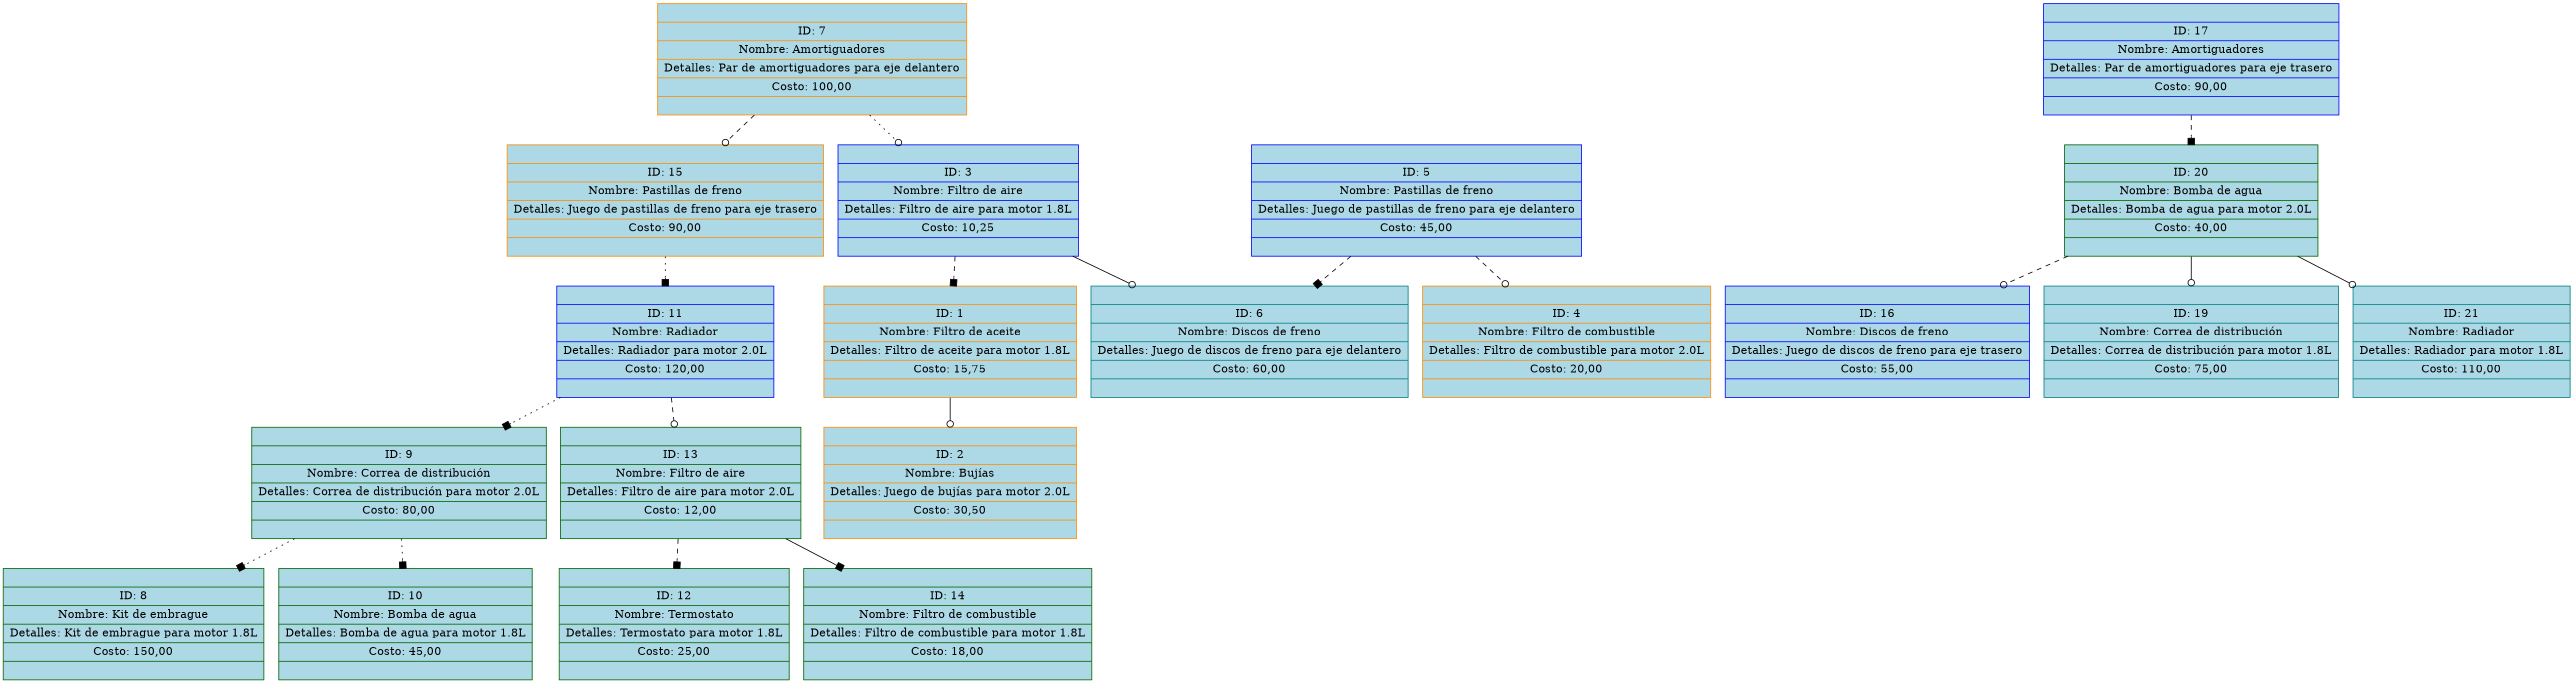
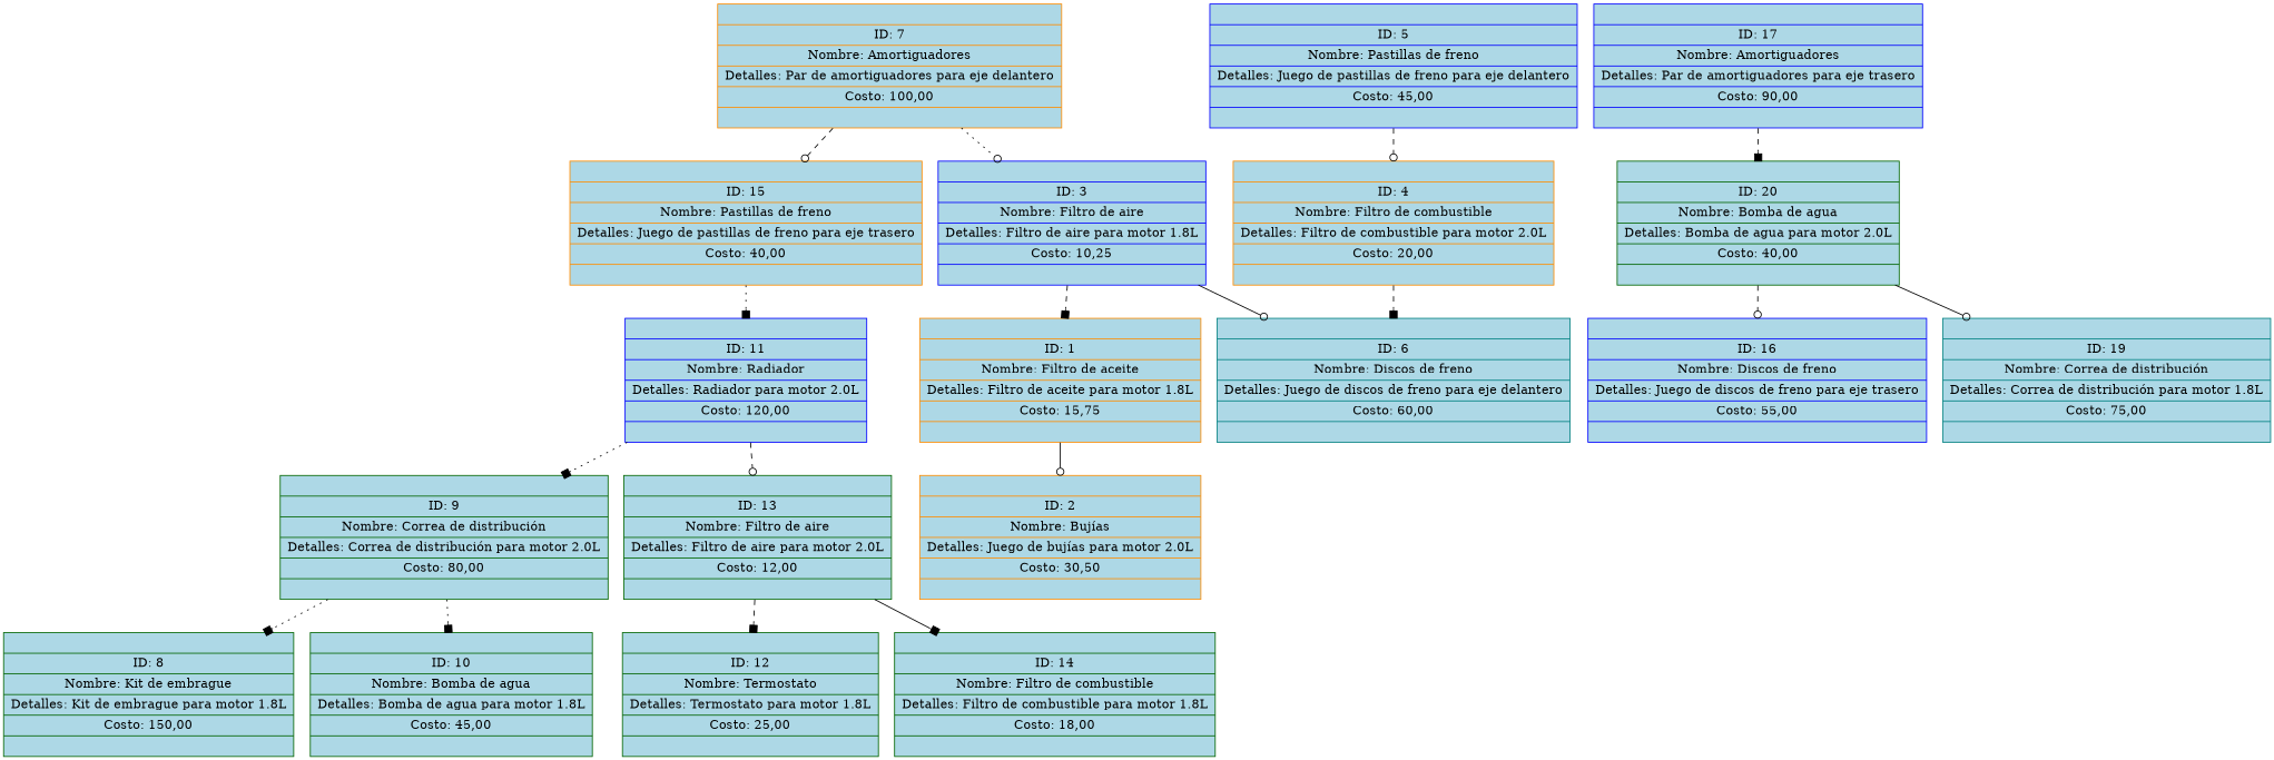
  digraph {
    node [color=darkgreen fillcolor=lightblue shape=record style=filled]
    edge [arrowhead=odot style=dashed]
    n1 [color=darkorange label="{<izq> | ID: 7 | Nombre: Amortiguadores | Detalles: Par de amortiguadores para eje delantero |Costo: 100,00 | <der>}"]
    n2 [color=blue label="{<izq> | ID: 3 | Nombre: Filtro de aire | Detalles: Filtro de aire para motor 1.8L |Costo: 10,25 | <der>}"]
-   n3 [color=darkorange label="{<izq> | ID: 15 | Nombre: Pastillas de freno | Detalles: Juego de pastillas de freno para eje trasero |Costo: 90,00 | <der>}"]
+   n3 [color=darkorange label="{<izq> | ID: 15 | Nombre: Pastillas de freno | Detalles: Juego de pastillas de freno para eje trasero |Costo: 40,00 | <der>}"]
    n4 [color=darkorange label="{<izq> | ID: 1 | Nombre: Filtro de aceite | Detalles: Filtro de aceite para motor 1.8L |Costo: 15,75 | <der>}"]
    n5 [color=teal label="{<izq> | ID: 6 | Nombre: Discos de freno | Detalles: Juego de discos de freno para eje delantero |Costo: 60,00 | <der>}"]
    n6 [color=blue label="{<izq> | ID: 11 | Nombre: Radiador | Detalles: Radiador para motor 2.0L |Costo: 120,00 | <der>}"]
    n7 [color=darkorange label="{<izq> | ID: 2 | Nombre: Bujías | Detalles: Juego de bujías para motor 2.0L |Costo: 30,50 | <der>}"]
    n8 [color=blue label="{<izq> | ID: 5 | Nombre: Pastillas de freno | Detalles: Juego de pastillas de freno para eje delantero |Costo: 45,00 | <der>}"]
    n9 [color=darkorange label="{<izq> | ID: 4 | Nombre: Filtro de combustible | Detalles: Filtro de combustible para motor 2.0L |Costo: 20,00 | <der>}"]
    n10 [label="{<izq> | ID: 9 | Nombre: Correa de distribución | Detalles: Correa de distribución para motor 2.0L |Costo: 80,00 | <der>}"]
    n11 [label="{<izq> | ID: 13 | Nombre: Filtro de aire | Detalles: Filtro de aire para motor 2.0L |Costo: 12,00 | <der>}"]
    n12 [color=blue label="{<izq> | ID: 17 | Nombre: Amortiguadores | Detalles: Par de amortiguadores para eje trasero |Costo: 90,00 | <der>}"]
    n13 [label="{<izq> | ID: 20 | Nombre: Bomba de agua | Detalles: Bomba de agua para motor 2.0L |Costo: 40,00 | <der>}"]
    n14 [label="{<izq> | ID: 8 | Nombre: Kit de embrague | Detalles: Kit de embrague para motor 1.8L |Costo: 150,00 | <der>}"]
    n15 [label="{<izq> | ID: 10 | Nombre: Bomba de agua | Detalles: Bomba de agua para motor 1.8L |Costo: 45,00 | <der>}"]
    n16 [label="{<izq> | ID: 12 | Nombre: Termostato | Detalles: Termostato para motor 1.8L |Costo: 25,00 | <der>}"]
    n17 [label="{<izq> | ID: 14 | Nombre: Filtro de combustible | Detalles: Filtro de combustible para motor 1.8L |Costo: 18,00 | <der>}"]
    n18 [color=blue label="{<izq> | ID: 16 | Nombre: Discos de freno | Detalles: Juego de discos de freno para eje trasero |Costo: 55,00 | <der>}"]
    n19 [color=teal label="{<izq> | ID: 19 | Nombre: Correa de distribución | Detalles: Correa de distribución para motor 1.8L |Costo: 75,00 | <der>}"]
-   n20 [color=teal label="{<izq> | ID: 21 | Nombre: Radiador | Detalles: Radiador para motor 1.8L |Costo: 110,00 | <der>}"]
    n1 -> n2 [style=dotted]
    n1 -> n3
    n2 -> n4 [arrowhead=box]
    n2 -> n5 [style=solid]
    n3 -> n6 [arrowhead=box style=dotted]
    n4 -> n7 [style=solid]
    n6 -> n10 [arrowhead=box style=dotted]
    n6 -> n11
-   n8 -> n5 [arrowhead=box]
+   n9 -> n5 [arrowhead=box]
    n8 -> n9
    n10 -> n14 [arrowhead=box style=dotted]
    n10 -> n15 [arrowhead=box style=dotted]
    n11 -> n16 [arrowhead=box]
    n11 -> n17 [arrowhead=box style=solid]
    n12 -> n13 [arrowhead=box]
    n13 -> n18
    n13 -> n19 [style=solid]
-   n13 -> n20 [style=solid]
  }
